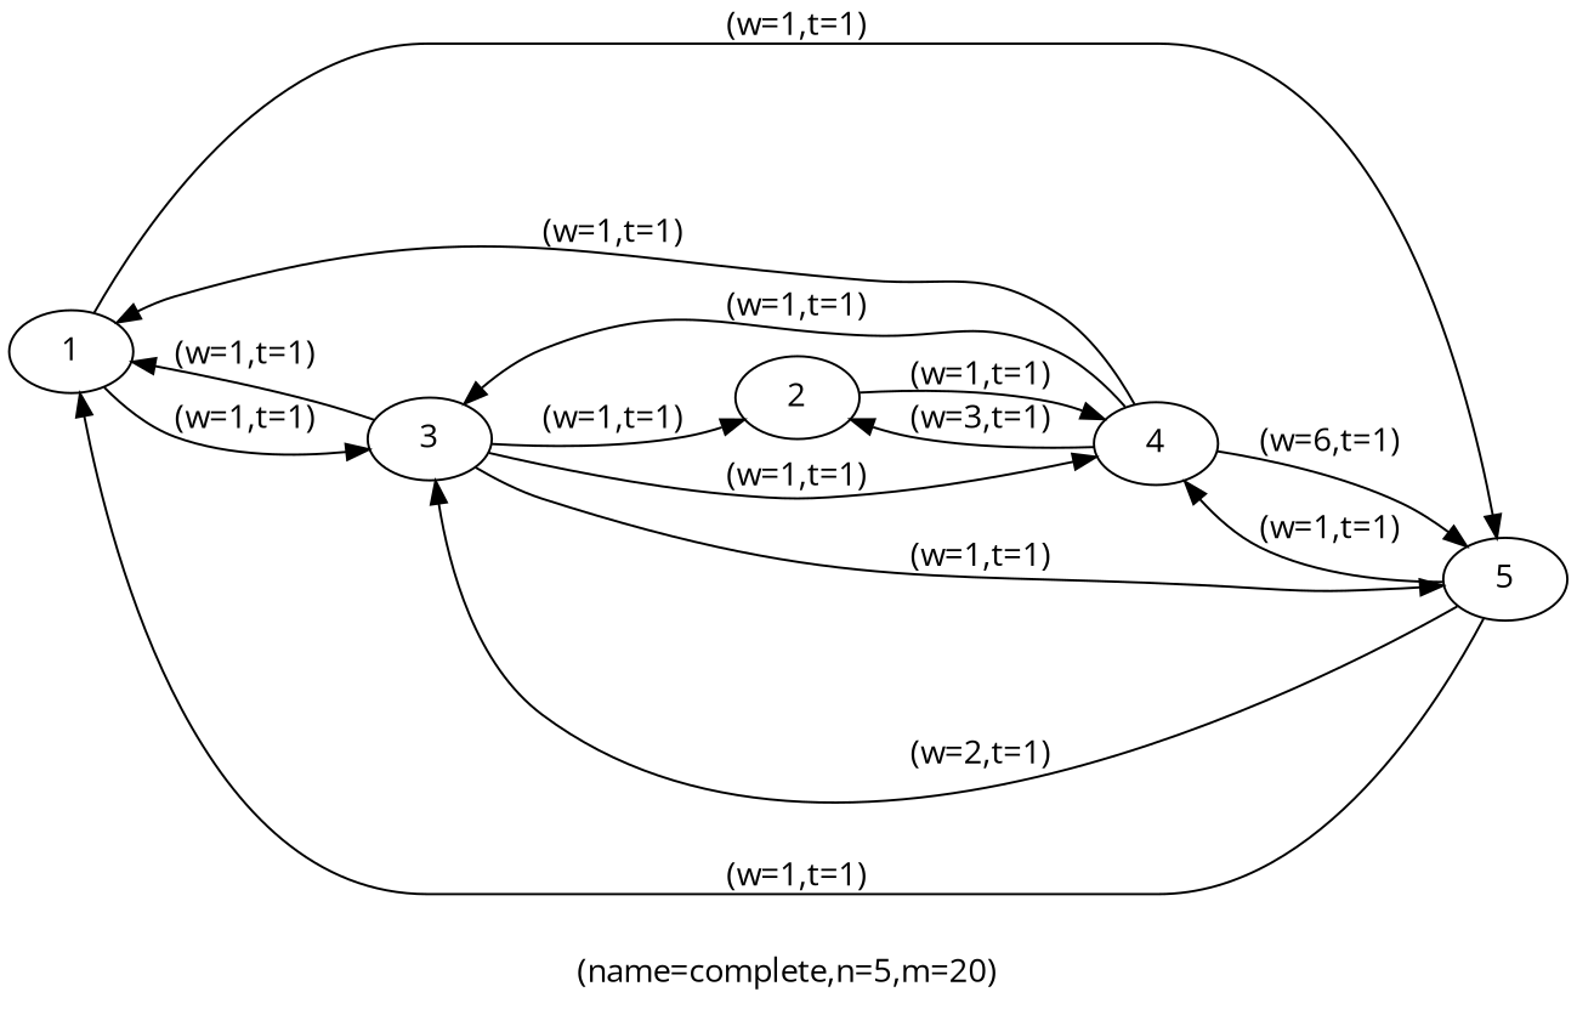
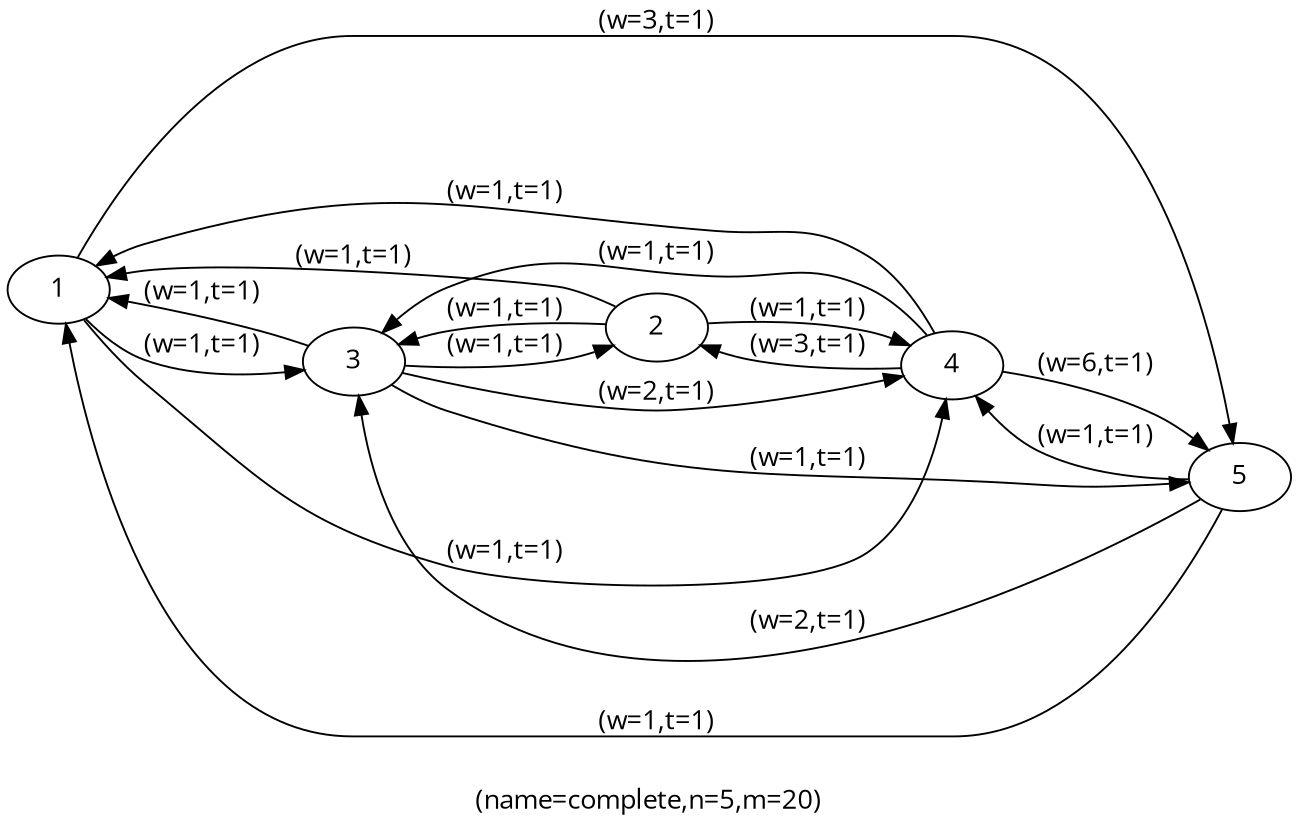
  digraph {
    fontname="Open Sans"
    label="(name=complete,n=5,m=20)"
    rankdir=LR
    node [fontname="Open Sans"]
    edge [fontname="Open Sans"]
    n1 [label=1]
    n2 [label=3]
    n3 [label=4]
    n4 [label=5]
    n5 [label=2]
    n1 -> n2 [label="(w=1,t=1)"]
-   n1 -> n4 [label="(w=1,t=1)"]
+   n1 -> n3 [label="(w=1,t=1)"]
+   n1 -> n4 [label="(w=3,t=1)"]
    n2 -> n1 [label="(w=1,t=1)"]
-   n2 -> n3 [label="(w=1,t=1)"]
+   n2 -> n3 [label="(w=2,t=1)"]
    n2 -> n4 [label="(w=1,t=1)"]
    n2 -> n5 [label="(w=1,t=1)"]
    n3 -> n1 [label="(w=1,t=1)"]
    n3 -> n2 [label="(w=1,t=1)"]
    n3 -> n4 [label="(w=6,t=1)"]
    n3 -> n5 [label="(w=3,t=1)"]
    n4 -> n1 [label="(w=1,t=1)"]
    n4 -> n2 [label="(w=2,t=1)"]
    n4 -> n3 [label="(w=1,t=1)"]
+   n5 -> n1 [label="(w=1,t=1)"]
+   n5 -> n2 [label="(w=1,t=1)"]
    n5 -> n3 [label="(w=1,t=1)"]
  }
